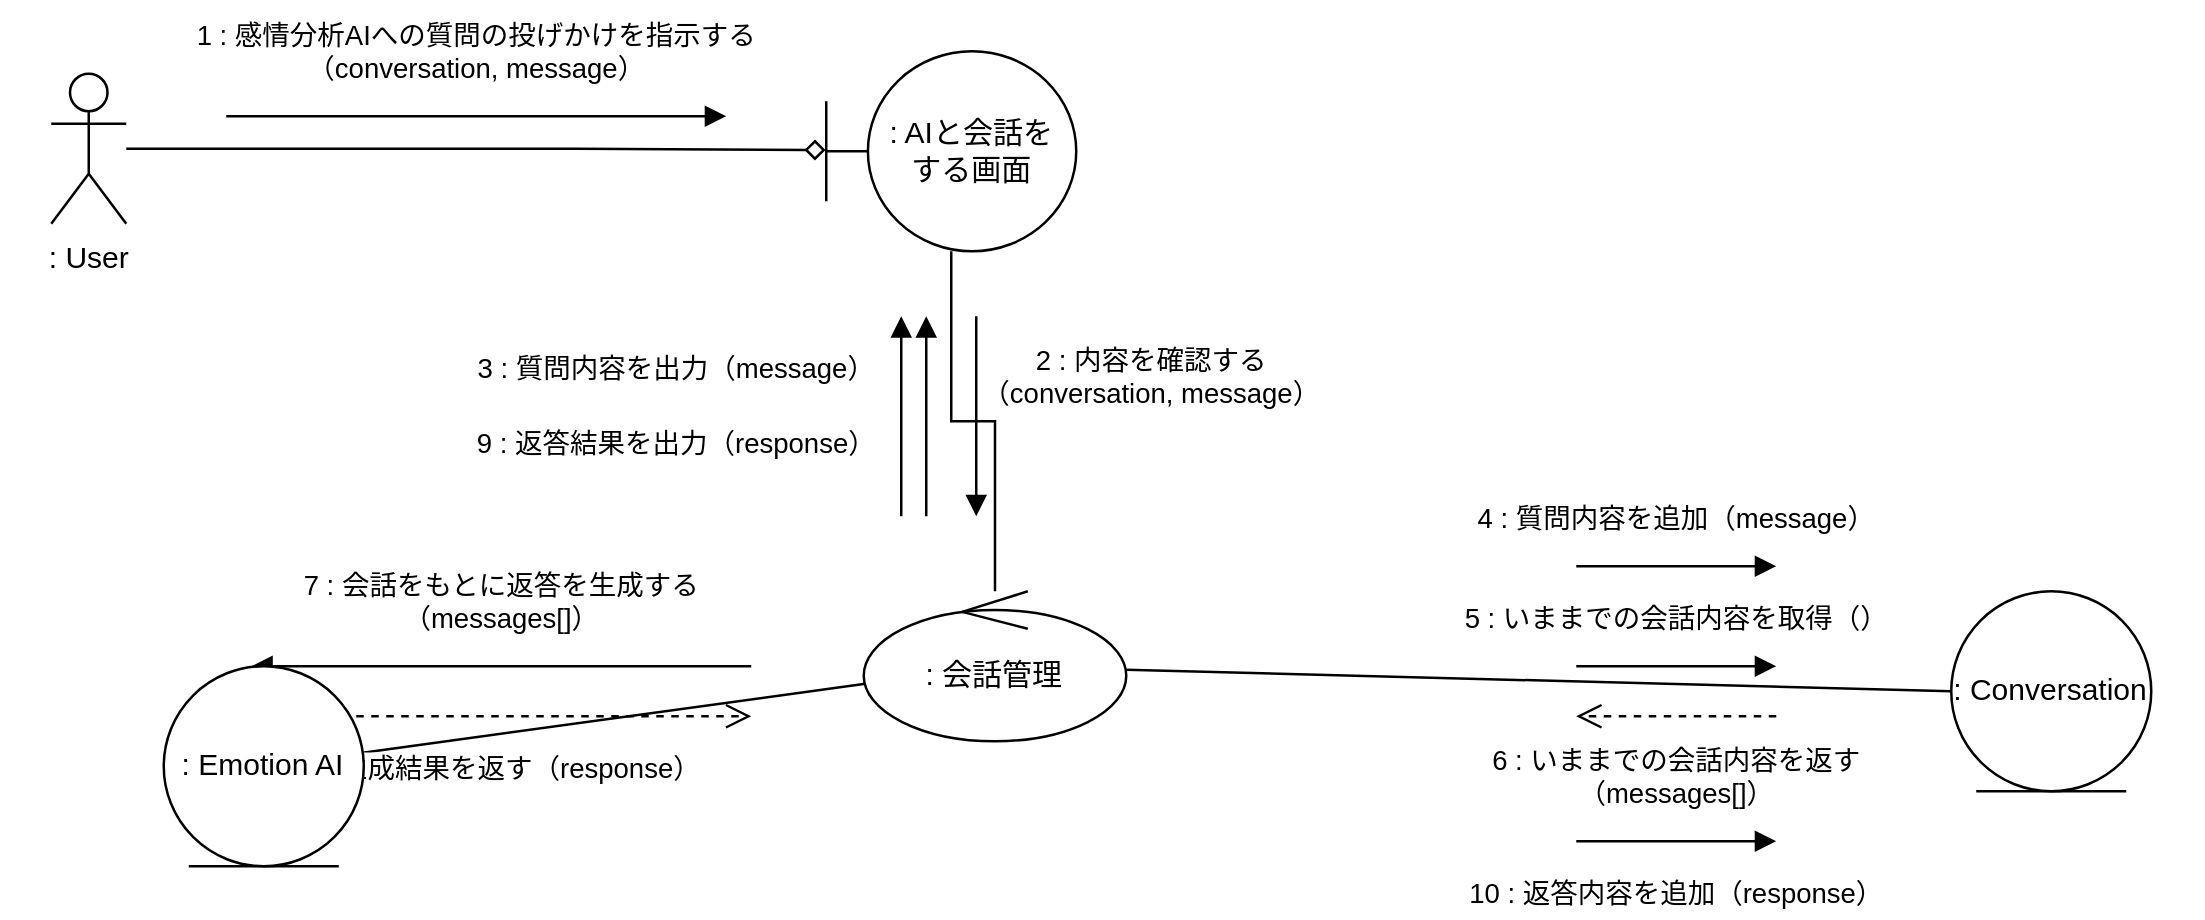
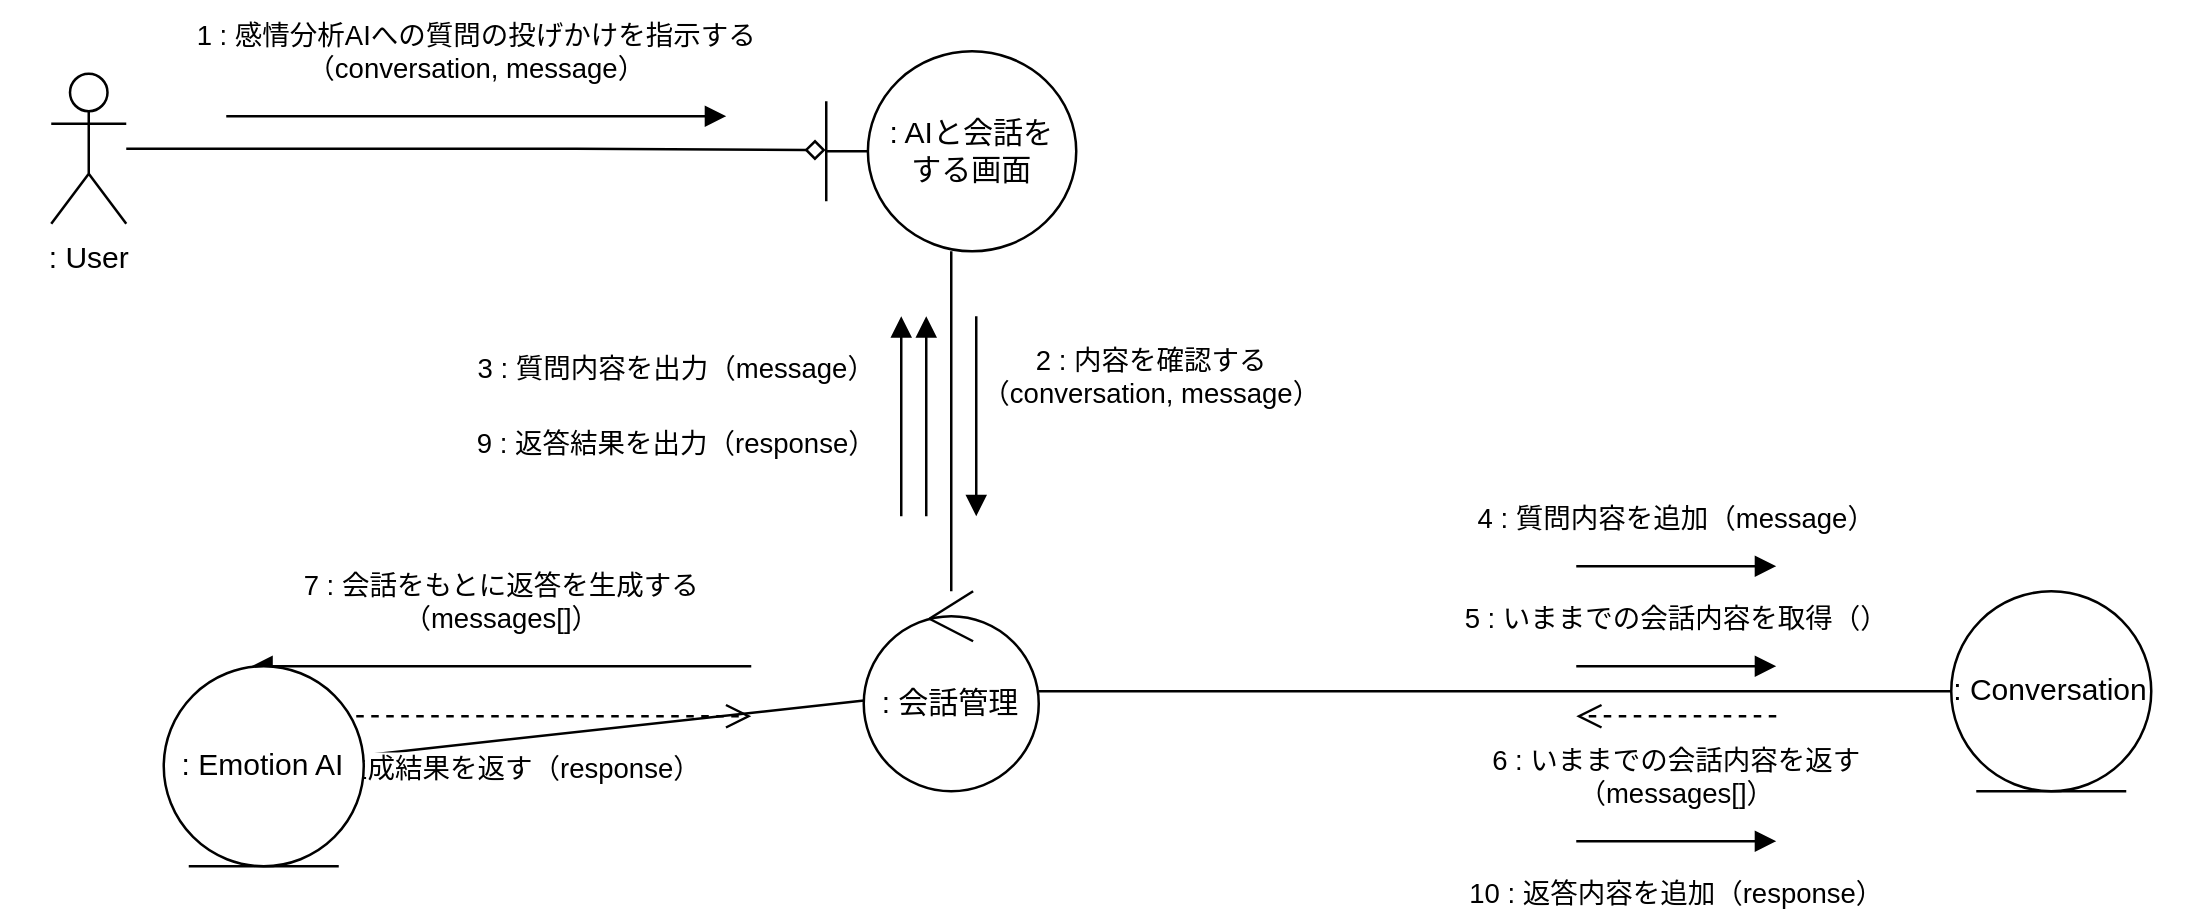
  <mxCell id="0" />
  <mxCell id="1" parent="0" />
  <mxCell id="2" style="edgeStyle=orthogonalEdgeStyle;html=1;entryX=-0.003;entryY=0.494;entryDx=0;entryDy=0;entryPerimeter=0;rounded=0;endArrow=diamond;endFill=0;" parent="1" source="3" target="5" edge="1"><mxGeometry relative="1" as="geometry"><Array as="points"><mxPoint x="230" y="59" /><mxPoint x="230" y="59" /></Array></mxGeometry></mxCell>
  <mxCell id="3" value=": User" style="shape=umlActor;verticalLabelPosition=bottom;verticalAlign=top;html=1;outlineConnect=0;" parent="1" vertex="1"><mxGeometry x="20" y="29" width="30" height="60" as="geometry" /></mxCell>
  <mxCell id="4" style="edgeStyle=orthogonalEdgeStyle;rounded=0;html=1;endArrow=none;endFill=0;" parent="1" source="5" target="9" edge="1"><mxGeometry relative="1" as="geometry" /></mxCell>
  <mxCell id="5" value=": AIと会話を&lt;br&gt;する画面" style="shape=umlBoundary;whiteSpace=wrap;html=1;" parent="1" vertex="1"><mxGeometry x="330" y="20" width="100" height="80" as="geometry" /></mxCell>
  <mxCell id="6" value="1 : 感情分析AIへの質問の投げかけを指示する&lt;br&gt;（conversation, message）" style="html=1;verticalAlign=bottom;endArrow=block;rounded=0;" parent="1" edge="1"><mxGeometry y="10" width="80" relative="1" as="geometry"><mxPoint x="90" y="46" as="sourcePoint" /><mxPoint x="290" y="46" as="targetPoint" /><mxPoint as="offset" /></mxGeometry></mxCell>
  <mxCell id="7" style="edgeStyle=none;html=1;entryX=0;entryY=0.5;entryDx=0;entryDy=0;endArrow=none;endFill=0;" parent="1" source="9" target="11" edge="1"><mxGeometry relative="1" as="geometry" /></mxCell>
  <mxCell id="8" style="edgeStyle=none;html=1;rounded=0;endArrow=none;endFill=0;" parent="1" source="9" target="20" edge="1"><mxGeometry relative="1" as="geometry"><mxPoint x="50" y="276" as="targetPoint" /></mxGeometry></mxCell>
- <mxCell id="9" value=": 会話管理" style="ellipse;shape=umlControl;whiteSpace=wrap;html=1;" parent="1" vertex="1"><mxGeometry x="345" y="236" width="105" height="60" as="geometry" /></mxCell>
+ <mxCell id="9" value=": 会話管理" style="ellipse;shape=umlControl;whiteSpace=wrap;html=1;" parent="1" vertex="1"><mxGeometry x="345" y="236" width="70" height="80" as="geometry" /></mxCell>
  <mxCell id="10" value="2 : 内容を確認する&lt;br&gt;（conversation, message）" style="html=1;verticalAlign=bottom;endArrow=block;rounded=0;" parent="1" edge="1"><mxGeometry y="70" width="80" relative="1" as="geometry"><mxPoint x="390" y="126" as="sourcePoint" /><mxPoint x="390" y="206" as="targetPoint" /><mxPoint as="offset" /></mxGeometry></mxCell>
  <mxCell id="11" value=": Conversation" style="ellipse;shape=umlEntity;whiteSpace=wrap;html=1;" parent="1" vertex="1"><mxGeometry x="780" y="236" width="80" height="80" as="geometry" /></mxCell>
  <mxCell id="12" value="9 : 返答結果を出力（response）" style="html=1;verticalAlign=bottom;endArrow=block;rounded=0;" parent="1" edge="1"><mxGeometry x="-0.5" y="100" width="80" relative="1" as="geometry"><mxPoint x="370" y="206" as="sourcePoint" /><mxPoint x="370" y="126" as="targetPoint" /><mxPoint as="offset" /></mxGeometry></mxCell>
  <mxCell id="13" value="4 : 質問内容を追加（message）" style="html=1;verticalAlign=bottom;endArrow=block;rounded=0;" parent="1" edge="1"><mxGeometry y="10" width="80" relative="1" as="geometry"><mxPoint x="630" y="226" as="sourcePoint" /><mxPoint x="710" y="226" as="targetPoint" /><mxPoint as="offset" /></mxGeometry></mxCell>
  <mxCell id="14" value="5 : いままでの会話内容を取得（）" style="html=1;verticalAlign=bottom;endArrow=block;rounded=0;" parent="1" edge="1"><mxGeometry y="10" width="80" relative="1" as="geometry"><mxPoint x="630" y="266" as="sourcePoint" /><mxPoint x="710" y="266" as="targetPoint" /><mxPoint as="offset" /></mxGeometry></mxCell>
  <mxCell id="15" value="6 : いままでの会話内容を返す&lt;br&gt;（messages[]）" style="html=1;verticalAlign=bottom;endArrow=open;dashed=1;endSize=8;rounded=0;" parent="1" edge="1"><mxGeometry y="40" relative="1" as="geometry"><mxPoint x="710" y="286" as="sourcePoint" /><mxPoint x="630" y="286" as="targetPoint" /><mxPoint as="offset" /></mxGeometry></mxCell>
  <mxCell id="16" value="7 : 会話をもとに返答を生成する&lt;br&gt;（messages[]）" style="html=1;verticalAlign=bottom;endArrow=block;rounded=0;" parent="1" edge="1"><mxGeometry y="-10" width="80" relative="1" as="geometry"><mxPoint x="300" y="266" as="sourcePoint" /><mxPoint x="100" y="266" as="targetPoint" /><mxPoint as="offset" /></mxGeometry></mxCell>
  <mxCell id="17" value="8 : 生成結果を返す（response）" style="html=1;verticalAlign=bottom;endArrow=open;dashed=1;endSize=8;rounded=0;" parent="1" edge="1"><mxGeometry y="-30" relative="1" as="geometry"><mxPoint x="100" y="286" as="sourcePoint" /><mxPoint x="300" y="286" as="targetPoint" /><mxPoint as="offset" /></mxGeometry></mxCell>
  <mxCell id="18" value="3 : 質問内容を出力（message）" style="html=1;verticalAlign=bottom;endArrow=block;rounded=0;" parent="1" edge="1"><mxGeometry x="0.25" y="90" width="80" relative="1" as="geometry"><mxPoint x="360" y="206" as="sourcePoint" /><mxPoint x="360" y="126" as="targetPoint" /><mxPoint as="offset" /></mxGeometry></mxCell>
  <mxCell id="19" value="10 : 返答内容を追加（response）" style="html=1;verticalAlign=bottom;endArrow=block;rounded=0;" parent="1" edge="1"><mxGeometry y="-30" width="80" relative="1" as="geometry"><mxPoint x="630" y="336" as="sourcePoint" /><mxPoint x="710" y="336" as="targetPoint" /><mxPoint as="offset" /></mxGeometry></mxCell>
  <mxCell id="20" value=": Emotion AI" style="ellipse;shape=umlEntity;whiteSpace=wrap;html=1;" vertex="1" parent="1"><mxGeometry x="65" y="266" width="80" height="80" as="geometry" /></mxCell>
